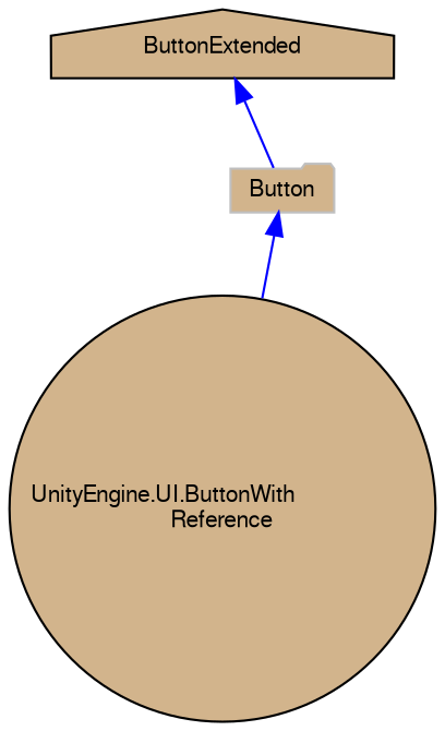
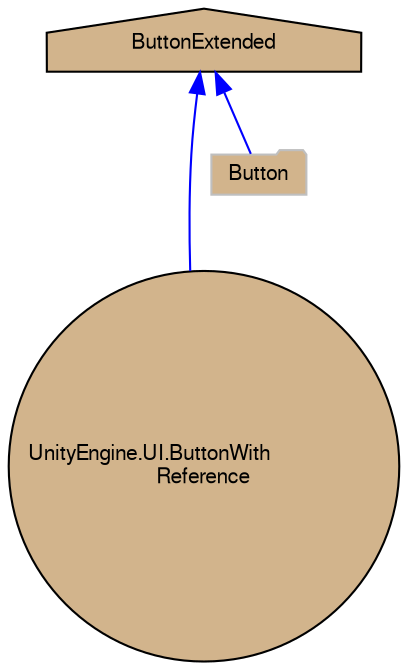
  digraph {
    node [color=black fillcolor=tan fontname=FreeSans fontsize=10 style=filled]
    edge [color=blue dir=back fontname=FreeSans fontsize=10 labelfontname=FreeSans labelfontsize=10 style=solid]
    n1 [fontcolor=black height=0.2 label="UnityEngine.UI.ButtonWith\lReference" shape=circle width=0.4]
    n2 [height=0.2 label=ButtonExtended shape=house width=0.4]
    n3 [color=grey75 height=0.2 label=Button shape=folder width=0.4]
-   n3 -> n1
+   n2 -> n1
    n2 -> n3
  }
